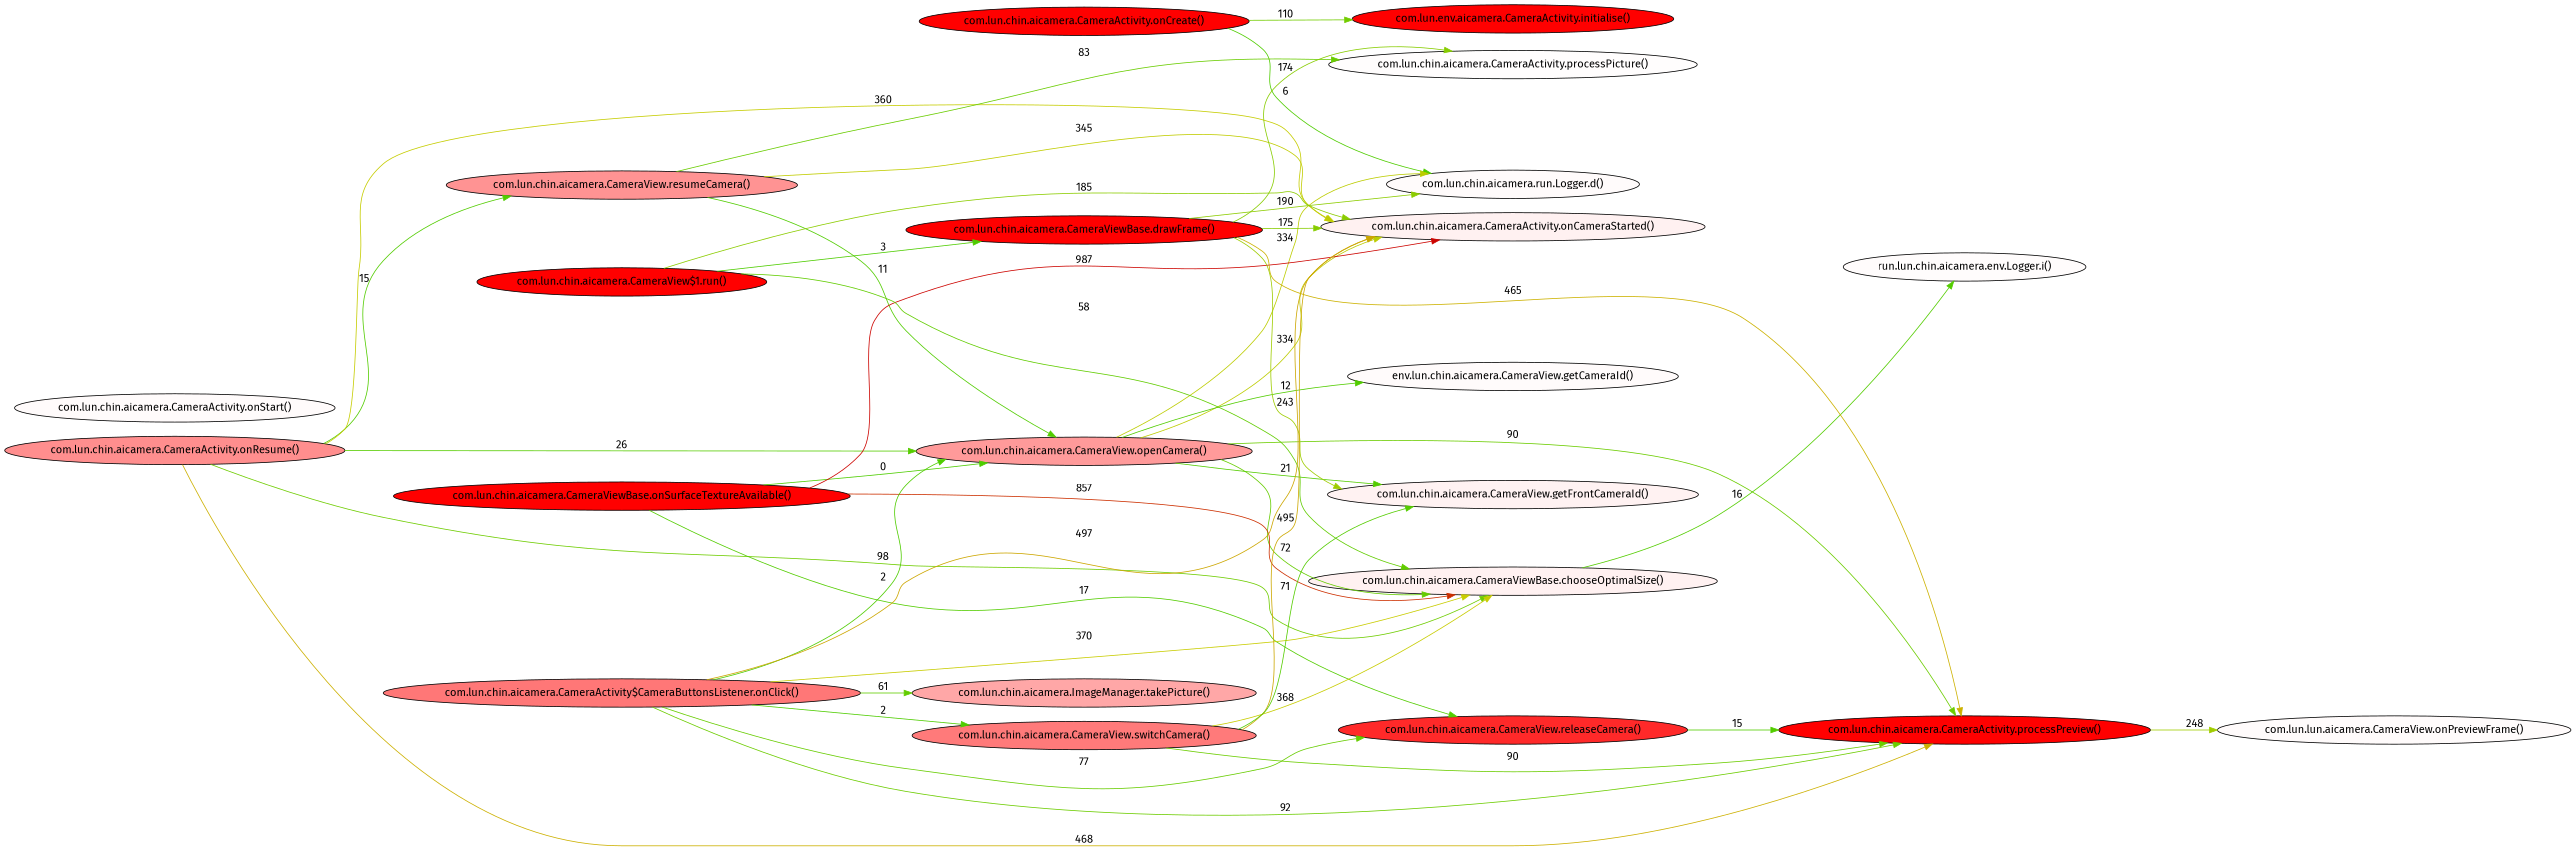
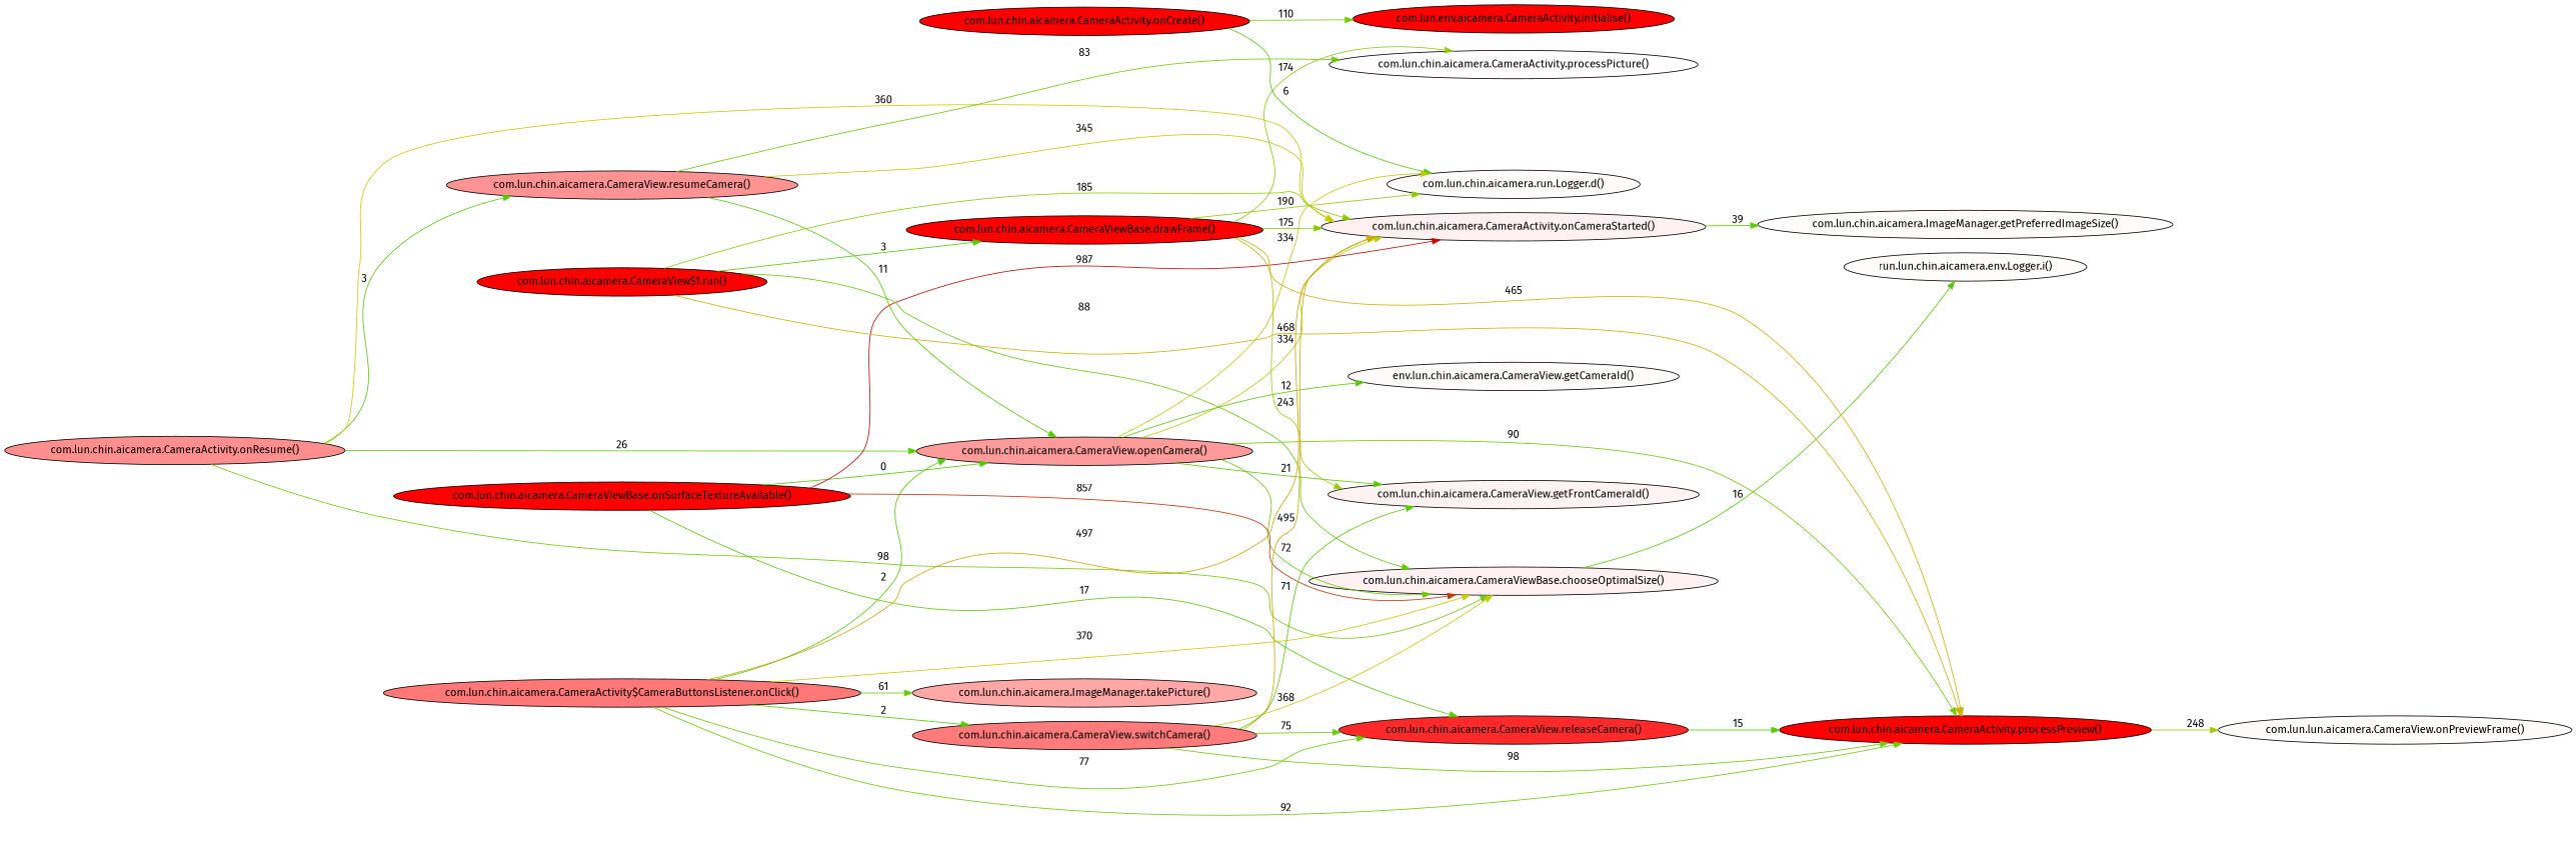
  digraph {
    fontname="Fira Sans"
    rankdir=LR
    node [fillcolor="1 0.018 1" fontname="Fira Sans" style=filled]
    edge [color="0.26595 1 0.8" fontname="Fira Sans"]
    "com.lun.chin.aicamera.CameraActivity.onCreate()" [fillcolor="1 1.692 1"]
    n2 [fillcolor="1 0.019 1" label="com.lun.chin.aicamera.run.Logger.d()"]
    n3 [fillcolor="1 1.58 1" label="com.lun.env.aicamera.CameraActivity.initialise()"]
-   "com.lun.chin.aicamera.CameraActivity.onStart()"
    "com.lun.chin.aicamera.CameraActivity.onResume()" [fillcolor="1 0.442 1"]
    "com.lun.chin.aicamera.CameraView.resumeCamera()" [fillcolor="1 0.423 1"]
    "com.lun.chin.aicamera.CameraView.openCamera()" [fillcolor="1 0.398 1"]
    "com.lun.chin.aicamera.CameraViewBase.chooseOptimalSize()" [fillcolor="1 0.057 1"]
    "com.lun.chin.aicamera.CameraActivity.onCameraStarted()" [fillcolor="1 0.057 1"]
    "com.lun.chin.aicamera.CameraActivity.processPicture()" [fillcolor="1 0.011 1"]
    n11 [label="env.lun.chin.aicamera.CameraView.getCameraId()"]
    "com.lun.chin.aicamera.CameraActivity.processPreview()" [fillcolor="1 2.549 1"]
    "com.lun.chin.aicamera.CameraView.getFrontCameraId()" [fillcolor="1 0.052 1"]
    n14 [fillcolor="1 0.014 1" label="run.lun.chin.aicamera.env.Logger.i()"]
+   "com.lun.chin.aicamera.ImageManager.getPreferredImageSize()" [fillcolor="1 0.016 1"]
    "com.lun.chin.aicamera.CameraView.releaseCamera()" [fillcolor="1 0.836 1"]
    n17 [fillcolor="1 0.016 1" label="com.lun.lun.aicamera.CameraView.onPreviewFrame()"]
    "com.lun.chin.aicamera.CameraViewBase.onSurfaceTextureAvailable()" [fillcolor="1 1.017 1"]
    "com.lun.chin.aicamera.CameraView$1.run()" [fillcolor="1 3.039 1"]
    "com.lun.chin.aicamera.CameraViewBase.drawFrame()" [fillcolor="1 3.035 1"]
    "com.lun.chin.aicamera.CameraActivity$CameraButtonsListener.onClick()" [fillcolor="1 0.533 1"]
    "com.lun.chin.aicamera.CameraView.switchCamera()" [fillcolor="1 0.523 1"]
    n23 [fillcolor="1 0.344 1" label="com.lun.chin.aicamera.ImageManager.takePicture()"]
    "com.lun.chin.aicamera.CameraActivity.onCreate()" -> n2 [color="0.26838 1 0.8" label=6]
    "com.lun.chin.aicamera.CameraActivity.onCreate()" -> n3 [color="0.2403 1 0.8" label=110]
-   "com.lun.chin.aicamera.CameraActivity.onResume()" -> "com.lun.chin.aicamera.CameraView.resumeCamera()" [label=15]
+   "com.lun.chin.aicamera.CameraActivity.onResume()" -> "com.lun.chin.aicamera.CameraView.resumeCamera()" [label=3]
    "com.lun.chin.aicamera.CameraActivity.onResume()" -> "com.lun.chin.aicamera.CameraView.openCamera()" [color="0.26298 1 0.8" label=26]
    "com.lun.chin.aicamera.CameraActivity.onResume()" -> "com.lun.chin.aicamera.CameraViewBase.chooseOptimalSize()" [color="0.24354000000000003 1 0.8" label=98]
    "com.lun.chin.aicamera.CameraActivity.onResume()" -> "com.lun.chin.aicamera.CameraActivity.onCameraStarted()" [color="0.1728 1 0.8" label=360]
    "com.lun.chin.aicamera.CameraView.resumeCamera()" -> "com.lun.chin.aicamera.CameraView.openCamera()" [color="0.26703 1 0.8" label=11]
    "com.lun.chin.aicamera.CameraView.resumeCamera()" -> "com.lun.chin.aicamera.CameraActivity.onCameraStarted()" [color="0.17685 1 0.8" label=345]
    "com.lun.chin.aicamera.CameraView.resumeCamera()" -> "com.lun.chin.aicamera.CameraActivity.processPicture()" [color="0.24759000000000003 1 0.8" label=83]
    "com.lun.chin.aicamera.CameraView.openCamera()" -> n2 [color="0.17981999999999998 1 0.8" label=334]
    "com.lun.chin.aicamera.CameraView.openCamera()" -> "com.lun.chin.aicamera.CameraViewBase.chooseOptimalSize()" [color="0.25056 1 0.8" label=72]
    "com.lun.chin.aicamera.CameraView.openCamera()" -> "com.lun.chin.aicamera.CameraActivity.onCameraStarted()" [color="0.17981999999999998 1 0.8" label=334]
    "com.lun.chin.aicamera.CameraView.openCamera()" -> n11 [color="0.26676 1 0.8" label=12 minlen=1]
    "com.lun.chin.aicamera.CameraView.openCamera()" -> "com.lun.chin.aicamera.CameraActivity.processPreview()" [color="0.24570000000000003 1 0.8" label=90]
    "com.lun.chin.aicamera.CameraView.openCamera()" -> "com.lun.chin.aicamera.CameraView.getFrontCameraId()" [color="0.26433 1 0.8" label=21]
    "com.lun.chin.aicamera.CameraViewBase.chooseOptimalSize()" -> n14 [color="0.26568 1 0.8" label=16 minlen=1]
+   "com.lun.chin.aicamera.CameraActivity.onCameraStarted()" -> "com.lun.chin.aicamera.ImageManager.getPreferredImageSize()" [color="0.25947000000000003 1 0.8" label=39 minlen=1]
    "com.lun.chin.aicamera.CameraActivity.processPreview()" -> n17 [color="0.20304000000000003 1 0.8" label=248 minlen=1]
    "com.lun.chin.aicamera.CameraView.releaseCamera()" -> "com.lun.chin.aicamera.CameraActivity.processPreview()" [label=15]
    "com.lun.chin.aicamera.CameraViewBase.onSurfaceTextureAvailable()" -> "com.lun.chin.aicamera.CameraView.openCamera()" [color="0.27 1 0.8" label=0]
    "com.lun.chin.aicamera.CameraViewBase.onSurfaceTextureAvailable()" -> "com.lun.chin.aicamera.CameraViewBase.chooseOptimalSize()" [color="0.038610000000000005 1 0.8" label=857]
    "com.lun.chin.aicamera.CameraViewBase.onSurfaceTextureAvailable()" -> "com.lun.chin.aicamera.CameraActivity.onCameraStarted()" [color="0.003510000000000003 1 0.8" label=987]
    "com.lun.chin.aicamera.CameraViewBase.onSurfaceTextureAvailable()" -> "com.lun.chin.aicamera.CameraView.releaseCamera()" [color="0.26541000000000003 1 0.8" label=17]
-   "com.lun.chin.aicamera.CameraView$1.run()" -> "com.lun.chin.aicamera.CameraViewBase.chooseOptimalSize()" [color="0.25434 1 0.8" label=58]
+   "com.lun.chin.aicamera.CameraView$1.run()" -> "com.lun.chin.aicamera.CameraViewBase.chooseOptimalSize()" [color="0.25434 1 0.8" label=88]
    "com.lun.chin.aicamera.CameraView$1.run()" -> "com.lun.chin.aicamera.CameraActivity.onCameraStarted()" [color="0.22005 1 0.8" label=185]
-   "com.lun.chin.aicamera.CameraActivity.onResume()" -> "com.lun.chin.aicamera.CameraActivity.processPreview()" [color="0.14364000000000002 1 0.8" label=468]
+   "com.lun.chin.aicamera.CameraView$1.run()" -> "com.lun.chin.aicamera.CameraActivity.processPreview()" [color="0.14364000000000002 1 0.8" label=468]
    "com.lun.chin.aicamera.CameraView$1.run()" -> "com.lun.chin.aicamera.CameraViewBase.drawFrame()" [color="0.26919000000000004 1 0.8" label=3]
    "com.lun.chin.aicamera.CameraViewBase.drawFrame()" -> n2 [color="0.21870000000000003 1 0.8" label=190]
    "com.lun.chin.aicamera.CameraViewBase.drawFrame()" -> "com.lun.chin.aicamera.CameraActivity.onCameraStarted()" [color="0.22275 1 0.8" label=175]
    "com.lun.chin.aicamera.CameraViewBase.drawFrame()" -> "com.lun.chin.aicamera.CameraActivity.processPicture()" [color="0.22302000000000002 1 0.8" label=174 minlen=1]
    "com.lun.chin.aicamera.CameraViewBase.drawFrame()" -> "com.lun.chin.aicamera.CameraActivity.processPreview()" [color="0.14445 1 0.8" label=465]
    "com.lun.chin.aicamera.CameraViewBase.drawFrame()" -> "com.lun.chin.aicamera.CameraView.getFrontCameraId()" [color="0.20439000000000002 1 0.8" label=243]
    "com.lun.chin.aicamera.CameraActivity$CameraButtonsListener.onClick()" -> "com.lun.chin.aicamera.CameraView.openCamera()" [color="0.26946000000000003 1 0.8" label=2]
    "com.lun.chin.aicamera.CameraActivity$CameraButtonsListener.onClick()" -> "com.lun.chin.aicamera.CameraViewBase.chooseOptimalSize()" [color="0.1701 1 0.8" label=370]
    "com.lun.chin.aicamera.CameraActivity$CameraButtonsListener.onClick()" -> "com.lun.chin.aicamera.CameraActivity.onCameraStarted()" [color="0.13581000000000001 1 0.8" label=497]
    "com.lun.chin.aicamera.CameraActivity$CameraButtonsListener.onClick()" -> "com.lun.chin.aicamera.CameraActivity.processPreview()" [color="0.24516000000000002 1 0.8" label=92]
    "com.lun.chin.aicamera.CameraActivity$CameraButtonsListener.onClick()" -> "com.lun.chin.aicamera.CameraView.releaseCamera()" [color="0.24921000000000001 1 0.8" label=77]
    "com.lun.chin.aicamera.CameraActivity$CameraButtonsListener.onClick()" -> "com.lun.chin.aicamera.CameraView.switchCamera()" [color="0.26946000000000003 1 0.8" label=2]
    "com.lun.chin.aicamera.CameraActivity$CameraButtonsListener.onClick()" -> n23 [color="0.25353000000000003 1 0.8" label=61 minlen=1]
    "com.lun.chin.aicamera.CameraView.switchCamera()" -> "com.lun.chin.aicamera.CameraViewBase.chooseOptimalSize()" [color="0.17064000000000001 1 0.8" label=368]
    "com.lun.chin.aicamera.CameraView.switchCamera()" -> "com.lun.chin.aicamera.CameraActivity.onCameraStarted()" [color="0.13635 1 0.8" label=495]
-   "com.lun.chin.aicamera.CameraView.switchCamera()" -> "com.lun.chin.aicamera.CameraActivity.processPreview()" [color="0.24570000000000003 1 0.8" label=90]
+   "com.lun.chin.aicamera.CameraView.switchCamera()" -> "com.lun.chin.aicamera.CameraActivity.processPreview()" [color="0.24570000000000003 1 0.8" label=98]
    "com.lun.chin.aicamera.CameraView.switchCamera()" -> "com.lun.chin.aicamera.CameraView.getFrontCameraId()" [color="0.26433 1 0.8" label=71]
+   "com.lun.chin.aicamera.CameraView.switchCamera()" -> "com.lun.chin.aicamera.CameraView.releaseCamera()" [color="0.24975000000000003 1 0.8" label=75]
  }
